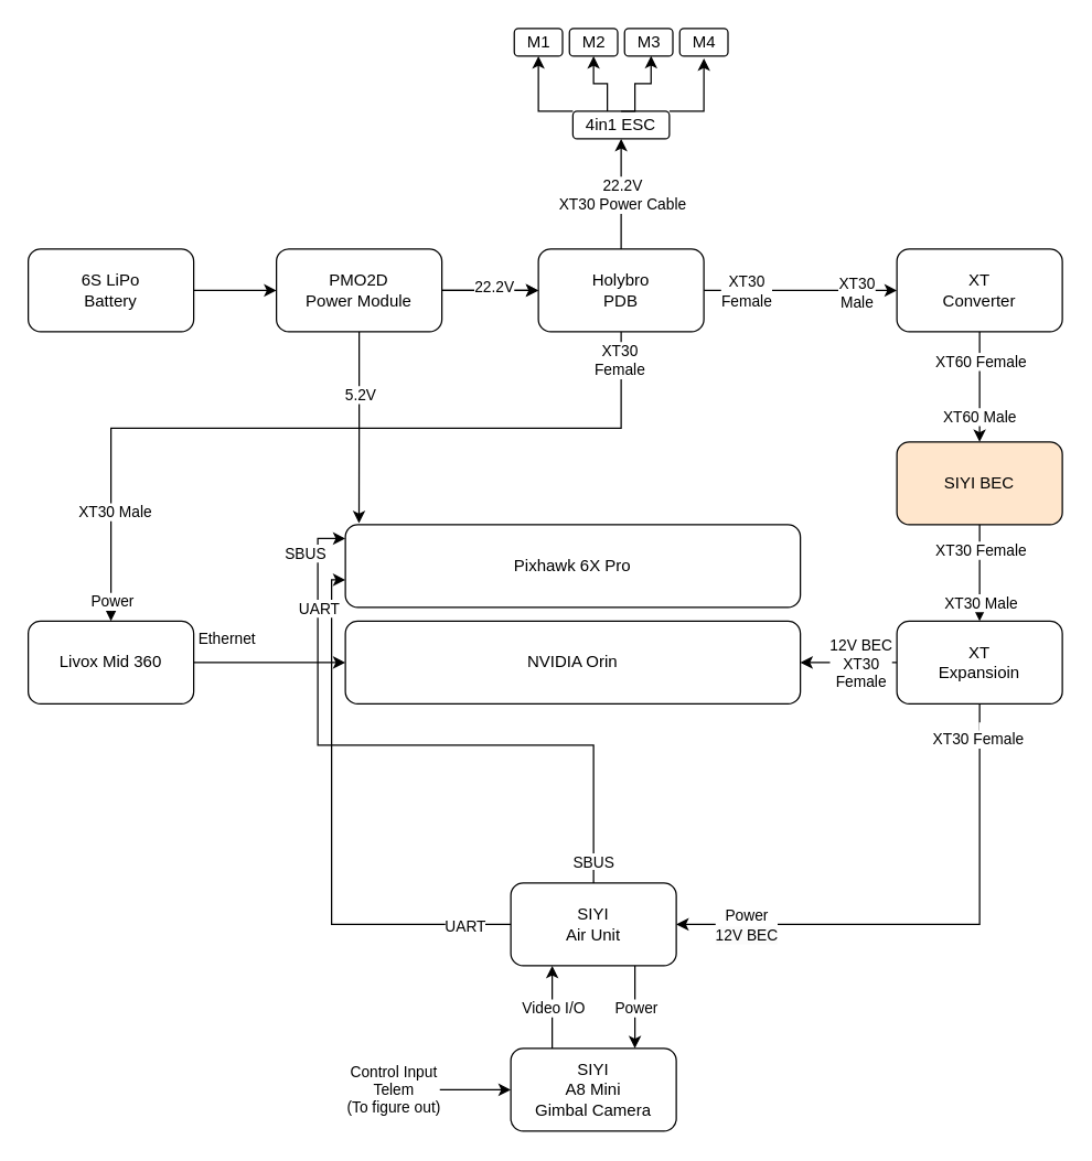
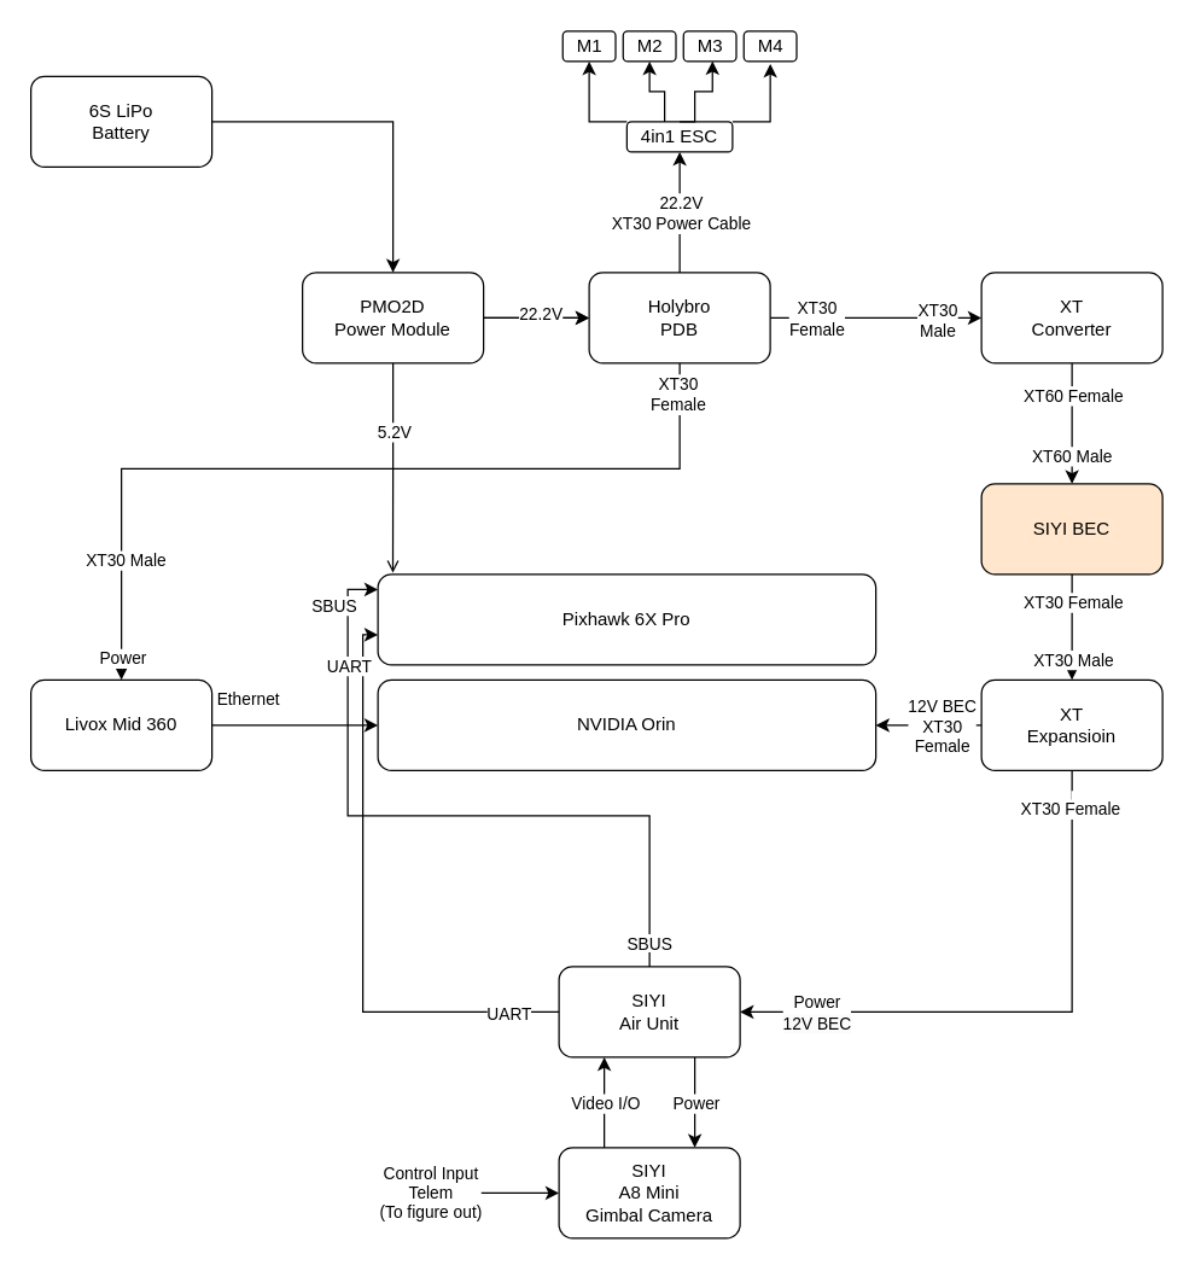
  <mxCell id="0" />
  <mxCell id="1" parent="0" />
  <mxCell id="2" value="Pixhawk 6X Pro" style="rounded=1;whiteSpace=wrap;html=1;" parent="1" vertex="1"><mxGeometry x="250" y="380" width="330" height="60" as="geometry" /></mxCell>
  <mxCell id="3" style="edgeStyle=orthogonalEdgeStyle;rounded=0;orthogonalLoop=1;jettySize=auto;html=1;entryX=0;entryY=0.5;entryDx=0;entryDy=0;" parent="1" source="5" target="60" edge="1"><mxGeometry relative="1" as="geometry"><mxPoint x="249.64" y="532.36" as="targetPoint" /></mxGeometry></mxCell>
  <mxCell id="4" value="Ethernet" style="edgeLabel;html=1;align=center;verticalAlign=middle;resizable=0;points=[];" parent="3" vertex="1" connectable="0"><mxGeometry x="-0.108" y="1" relative="1" as="geometry"><mxPoint x="-26" y="-17" as="offset" /></mxGeometry></mxCell>
  <mxCell id="5" value="Livox Mid 360" style="rounded=1;whiteSpace=wrap;html=1;" parent="1" vertex="1"><mxGeometry x="20" y="450" width="120" height="60" as="geometry" /></mxCell>
  <mxCell id="6" style="edgeStyle=orthogonalEdgeStyle;rounded=0;orthogonalLoop=1;jettySize=auto;html=1;entryX=0.25;entryY=1;entryDx=0;entryDy=0;exitX=0.25;exitY=0;exitDx=0;exitDy=0;" parent="1" source="9" target="12" edge="1"><mxGeometry relative="1" as="geometry" /></mxCell>
  <mxCell id="7" value="Video I/O" style="edgeLabel;html=1;align=center;verticalAlign=middle;resizable=0;points=[];" parent="6" vertex="1" connectable="0"><mxGeometry x="0.24" relative="1" as="geometry"><mxPoint y="7" as="offset" /></mxGeometry></mxCell>
  <mxCell id="8" style="edgeStyle=orthogonalEdgeStyle;rounded=0;orthogonalLoop=1;jettySize=auto;html=1;strokeColor=none;" parent="1" source="9" edge="1"><mxGeometry relative="1" as="geometry"><mxPoint x="410" y="770" as="targetPoint" /></mxGeometry></mxCell>
  <mxCell id="9" value="&lt;div&gt;SIYI&lt;/div&gt;&lt;div&gt;A8 Mini&lt;/div&gt;&lt;div&gt;Gimbal Camera&lt;/div&gt;" style="rounded=1;whiteSpace=wrap;html=1;" parent="1" vertex="1"><mxGeometry x="370" y="760" width="120" height="60" as="geometry" /></mxCell>
  <mxCell id="10" style="edgeStyle=orthogonalEdgeStyle;rounded=0;orthogonalLoop=1;jettySize=auto;html=1;entryX=0;entryY=0.167;entryDx=0;entryDy=0;exitX=0.5;exitY=0;exitDx=0;exitDy=0;entryPerimeter=0;" parent="1" source="12" target="2" edge="1"><mxGeometry relative="1" as="geometry"><mxPoint x="560" y="580" as="targetPoint" /><mxPoint x="560" y="630" as="sourcePoint" /></mxGeometry></mxCell>
  <mxCell id="11" value="&lt;div&gt;SBUS&lt;/div&gt;" style="edgeLabel;html=1;align=center;verticalAlign=middle;resizable=0;points=[];" parent="10" vertex="1" connectable="0"><mxGeometry x="-0.025" y="2" relative="1" as="geometry"><mxPoint x="-81" y="-142" as="offset" /></mxGeometry></mxCell>
  <mxCell id="12" value="&lt;div&gt;SIYI&lt;/div&gt;&lt;div&gt;Air Unit&lt;/div&gt;" style="rounded=1;whiteSpace=wrap;html=1;" parent="1" vertex="1"><mxGeometry x="370" y="640" width="120" height="60" as="geometry" /></mxCell>
  <mxCell id="13" value="" style="endArrow=classic;html=1;rounded=0;entryX=0;entryY=0.5;entryDx=0;entryDy=0;" parent="1" target="9" edge="1"><mxGeometry width="50" height="50" relative="1" as="geometry"><mxPoint x="310" y="790" as="sourcePoint" /><mxPoint x="410" y="740" as="targetPoint" /></mxGeometry></mxCell>
  <mxCell id="14" value="Control Input&lt;div&gt;Telem&lt;/div&gt;&lt;div&gt;(To figure out)&lt;/div&gt;" style="edgeLabel;html=1;align=center;verticalAlign=middle;resizable=0;points=[];" parent="13" vertex="1" connectable="0"><mxGeometry x="-0.56" y="1" relative="1" as="geometry"><mxPoint x="-39" as="offset" /></mxGeometry></mxCell>
  <mxCell id="15" value="" style="endArrow=classic;html=1;rounded=0;entryX=0.75;entryY=0;entryDx=0;entryDy=0;exitX=0.75;exitY=1;exitDx=0;exitDy=0;" parent="1" source="12" target="9" edge="1"><mxGeometry width="50" height="50" relative="1" as="geometry"><mxPoint x="290" y="670" as="sourcePoint" /><mxPoint x="360" y="630" as="targetPoint" /><Array as="points" /></mxGeometry></mxCell>
  <mxCell id="16" value="Power" style="edgeLabel;html=1;align=center;verticalAlign=middle;resizable=0;points=[];" parent="15" vertex="1" connectable="0"><mxGeometry x="-0.41" relative="1" as="geometry"><mxPoint y="12" as="offset" /></mxGeometry></mxCell>
  <mxCell id="17" value="" style="endArrow=classic;html=1;rounded=0;entryX=0;entryY=0.667;entryDx=0;entryDy=0;exitX=0;exitY=0.5;exitDx=0;exitDy=0;edgeStyle=orthogonalEdgeStyle;entryPerimeter=0;" parent="1" source="12" target="2" edge="1"><mxGeometry width="50" height="50" relative="1" as="geometry"><mxPoint x="410" y="620" as="sourcePoint" /><mxPoint x="310" y="580" as="targetPoint" /></mxGeometry></mxCell>
  <mxCell id="18" value="&lt;div&gt;UART&lt;/div&gt;" style="edgeLabel;html=1;align=center;verticalAlign=middle;resizable=0;points=[];" parent="17" vertex="1" connectable="0"><mxGeometry x="0.009" y="-1" relative="1" as="geometry"><mxPoint x="-11" y="-163" as="offset" /></mxGeometry></mxCell>
  <mxCell id="19" value="UART" style="edgeLabel;html=1;align=center;verticalAlign=middle;resizable=0;points=[];" parent="17" vertex="1" connectable="0"><mxGeometry x="-0.825" y="1" relative="1" as="geometry"><mxPoint as="offset" /></mxGeometry></mxCell>
  <mxCell id="20" value="&lt;span style=&quot;font-size: 11px; background-color: rgb(255, 255, 255);&quot;&gt;SBUS&lt;/span&gt;" style="text;html=1;align=center;verticalAlign=middle;resizable=0;points=[];autosize=1;strokeColor=none;fillColor=none;" parent="1" vertex="1"><mxGeometry x="405" y="610" width="50" height="30" as="geometry" /></mxCell>
  <mxCell id="21" style="edgeStyle=orthogonalEdgeStyle;rounded=0;orthogonalLoop=1;jettySize=auto;html=1;" parent="1" source="22" target="26" edge="1"><mxGeometry relative="1" as="geometry" /></mxCell>
- <mxCell id="22" value="6S LiPo&lt;div&gt;Battery&lt;/div&gt;" style="rounded=1;whiteSpace=wrap;html=1;" parent="1" vertex="1"><mxGeometry x="20" y="180" width="120" height="60" as="geometry" /></mxCell>
+ <mxCell id="22" value="6S LiPo&lt;div&gt;Battery&lt;/div&gt;" style="rounded=1;whiteSpace=wrap;html=1;" parent="1" vertex="1"><mxGeometry x="20" y="50" width="120" height="60" as="geometry" /></mxCell>
  <mxCell id="23" value="" style="edgeStyle=orthogonalEdgeStyle;rounded=0;orthogonalLoop=1;jettySize=auto;html=1;" parent="1" source="26" target="36" edge="1"><mxGeometry relative="1" as="geometry" /></mxCell>
  <mxCell id="24" value="" style="edgeStyle=orthogonalEdgeStyle;rounded=0;orthogonalLoop=1;jettySize=auto;html=1;" parent="1" source="26" target="36" edge="1"><mxGeometry relative="1" as="geometry" /></mxCell>
  <mxCell id="25" value="22.2V" style="edgeLabel;html=1;align=center;verticalAlign=middle;resizable=0;points=[];" parent="24" vertex="1" connectable="0"><mxGeometry x="0.061" y="3" relative="1" as="geometry"><mxPoint as="offset" /></mxGeometry></mxCell>
  <mxCell id="26" value="PMO2D&lt;div&gt;Power Module&lt;/div&gt;" style="rounded=1;whiteSpace=wrap;html=1;" parent="1" vertex="1"><mxGeometry x="200" y="180" width="120" height="60" as="geometry" /></mxCell>
  <mxCell id="27" style="edgeStyle=orthogonalEdgeStyle;rounded=0;orthogonalLoop=1;jettySize=auto;html=1;entryX=0.5;entryY=1;entryDx=0;entryDy=0;" parent="1" source="36" target="39" edge="1"><mxGeometry relative="1" as="geometry" /></mxCell>
  <mxCell id="28" value="22.2V&lt;div&gt;XT30 Power Cable&lt;/div&gt;" style="edgeLabel;html=1;align=center;verticalAlign=middle;resizable=0;points=[];" parent="27" vertex="1" connectable="0"><mxGeometry x="0.392" y="1" relative="1" as="geometry"><mxPoint x="1" y="16" as="offset" /></mxGeometry></mxCell>
  <mxCell id="29" style="edgeStyle=orthogonalEdgeStyle;rounded=0;orthogonalLoop=1;jettySize=auto;html=1;entryX=0.5;entryY=0;entryDx=0;entryDy=0;" parent="1" target="5" edge="1"><mxGeometry relative="1" as="geometry"><mxPoint x="450" y="240" as="sourcePoint" /><Array as="points"><mxPoint x="450" y="310" /><mxPoint x="80" y="310" /></Array></mxGeometry></mxCell>
  <mxCell id="30" value="XT30&lt;div&gt;Female&lt;/div&gt;" style="edgeLabel;html=1;align=center;verticalAlign=middle;resizable=0;points=[];" parent="29" vertex="1" connectable="0"><mxGeometry x="-0.962" y="2" relative="1" as="geometry"><mxPoint x="-4" y="9" as="offset" /></mxGeometry></mxCell>
  <mxCell id="31" value="XT30 Male" style="edgeLabel;html=1;align=center;verticalAlign=middle;resizable=0;points=[];" parent="29" vertex="1" connectable="0"><mxGeometry x="0.81" y="2" relative="1" as="geometry"><mxPoint y="-25" as="offset" /></mxGeometry></mxCell>
  <mxCell id="32" value="Power" style="edgeLabel;html=1;align=center;verticalAlign=middle;resizable=0;points=[];" parent="29" vertex="1" connectable="0"><mxGeometry x="0.948" relative="1" as="geometry"><mxPoint as="offset" /></mxGeometry></mxCell>
  <mxCell id="33" style="edgeStyle=orthogonalEdgeStyle;rounded=0;orthogonalLoop=1;jettySize=auto;html=1;entryX=0;entryY=0.5;entryDx=0;entryDy=0;" parent="1" source="36" target="51" edge="1"><mxGeometry relative="1" as="geometry"><mxPoint x="730" y="460" as="targetPoint" /></mxGeometry></mxCell>
  <mxCell id="34" value="XT30&lt;div&gt;Female&lt;/div&gt;" style="edgeLabel;html=1;align=center;verticalAlign=middle;resizable=0;points=[];" parent="33" vertex="1" connectable="0"><mxGeometry x="-0.885" y="2" relative="1" as="geometry"><mxPoint x="22" y="2" as="offset" /></mxGeometry></mxCell>
  <mxCell id="35" value="XT30&lt;div&gt;Male&lt;/div&gt;" style="edgeLabel;html=1;align=center;verticalAlign=middle;resizable=0;points=[];" parent="33" vertex="1" connectable="0"><mxGeometry x="0.754" y="-1" relative="1" as="geometry"><mxPoint x="-13" as="offset" /></mxGeometry></mxCell>
  <mxCell id="36" value="Holybro&lt;div&gt;PDB&lt;/div&gt;" style="rounded=1;whiteSpace=wrap;html=1;" parent="1" vertex="1"><mxGeometry x="390" y="180" width="120" height="60" as="geometry" /></mxCell>
  <mxCell id="37" style="edgeStyle=orthogonalEdgeStyle;rounded=0;orthogonalLoop=1;jettySize=auto;html=1;entryX=0.5;entryY=1;entryDx=0;entryDy=0;" parent="1" source="39" target="41" edge="1"><mxGeometry relative="1" as="geometry"><Array as="points"><mxPoint x="440" y="60" /><mxPoint x="430" y="60" /></Array></mxGeometry></mxCell>
  <mxCell id="38" style="edgeStyle=orthogonalEdgeStyle;rounded=0;orthogonalLoop=1;jettySize=auto;html=1;entryX=0.5;entryY=1;entryDx=0;entryDy=0;" parent="1" source="39" target="40" edge="1"><mxGeometry relative="1" as="geometry"><Array as="points"><mxPoint x="390" y="80" /></Array></mxGeometry></mxCell>
  <mxCell id="39" value="4in1 ESC" style="rounded=1;whiteSpace=wrap;html=1;" parent="1" vertex="1"><mxGeometry x="415" y="80" width="70" height="20" as="geometry" /></mxCell>
  <mxCell id="40" value="M1" style="rounded=1;whiteSpace=wrap;html=1;" parent="1" vertex="1"><mxGeometry x="372.5" y="20" width="35" height="20" as="geometry" /></mxCell>
  <mxCell id="41" value="M2" style="rounded=1;whiteSpace=wrap;html=1;" parent="1" vertex="1"><mxGeometry x="412.5" y="20" width="35" height="20" as="geometry" /></mxCell>
  <mxCell id="42" value="M3" style="rounded=1;whiteSpace=wrap;html=1;" parent="1" vertex="1"><mxGeometry x="452.5" y="20" width="35" height="20" as="geometry" /></mxCell>
  <mxCell id="43" value="M4" style="rounded=1;whiteSpace=wrap;html=1;" parent="1" vertex="1"><mxGeometry x="492.5" y="20" width="35" height="20" as="geometry" /></mxCell>
  <mxCell id="44" style="edgeStyle=orthogonalEdgeStyle;rounded=0;orthogonalLoop=1;jettySize=auto;html=1;entryX=0.549;entryY=0.993;entryDx=0;entryDy=0;entryPerimeter=0;exitX=0.5;exitY=0;exitDx=0;exitDy=0;" parent="1" source="39" target="42" edge="1"><mxGeometry relative="1" as="geometry"><Array as="points"><mxPoint x="460" y="80" /><mxPoint x="460" y="60" /><mxPoint x="472" y="60" /></Array></mxGeometry></mxCell>
  <mxCell id="45" style="edgeStyle=orthogonalEdgeStyle;rounded=0;orthogonalLoop=1;jettySize=auto;html=1;entryX=0.501;entryY=1.082;entryDx=0;entryDy=0;entryPerimeter=0;" parent="1" source="39" target="43" edge="1"><mxGeometry relative="1" as="geometry"><Array as="points"><mxPoint x="510" y="80" /></Array></mxGeometry></mxCell>
- <mxCell id="46" style="edgeStyle=orthogonalEdgeStyle;rounded=0;orthogonalLoop=1;jettySize=auto;html=1;entryX=0.03;entryY=-0.017;entryDx=0;entryDy=0;entryPerimeter=0;" parent="1" source="26" target="2" edge="1"><mxGeometry relative="1" as="geometry" /></mxCell>
+ <mxCell id="46" style="edgeStyle=orthogonalEdgeStyle;rounded=0;orthogonalLoop=1;jettySize=auto;html=1;entryX=0.03;entryY=-0.017;entryDx=0;entryDy=0;entryPerimeter=0;endArrow=open;" parent="1" source="26" target="2" edge="1"><mxGeometry relative="1" as="geometry" /></mxCell>
  <mxCell id="47" value="5.2V" style="edgeLabel;html=1;align=center;verticalAlign=middle;resizable=0;points=[];" parent="46" vertex="1" connectable="0"><mxGeometry x="-0.354" relative="1" as="geometry"><mxPoint as="offset" /></mxGeometry></mxCell>
  <mxCell id="48" style="edgeStyle=orthogonalEdgeStyle;rounded=0;orthogonalLoop=1;jettySize=auto;html=1;entryX=0.5;entryY=0;entryDx=0;entryDy=0;" parent="1" source="51" target="59" edge="1"><mxGeometry relative="1" as="geometry" /></mxCell>
  <mxCell id="49" value="XT60&amp;nbsp;&lt;span style=&quot;background-color: light-dark(#ffffff, var(--ge-dark-color, #121212)); color: light-dark(rgb(0, 0, 0), rgb(255, 255, 255));&quot;&gt;Female&lt;/span&gt;" style="edgeLabel;html=1;align=center;verticalAlign=middle;resizable=0;points=[];" parent="48" vertex="1" connectable="0"><mxGeometry x="-0.756" y="1" relative="1" as="geometry"><mxPoint x="-1" y="11" as="offset" /></mxGeometry></mxCell>
  <mxCell id="50" value="XT60&amp;nbsp;&lt;span style=&quot;background-color: light-dark(#ffffff, var(--ge-dark-color, #121212)); color: light-dark(rgb(0, 0, 0), rgb(255, 255, 255));&quot;&gt;Male&lt;/span&gt;" style="edgeLabel;html=1;align=center;verticalAlign=middle;resizable=0;points=[];" parent="48" vertex="1" connectable="0"><mxGeometry x="0.523" y="-1" relative="1" as="geometry"><mxPoint as="offset" /></mxGeometry></mxCell>
  <mxCell id="51" value="&lt;div&gt;XT&lt;/div&gt;&lt;div&gt;Converter&lt;/div&gt;" style="rounded=1;whiteSpace=wrap;html=1;" parent="1" vertex="1"><mxGeometry x="650" y="180" width="120" height="60" as="geometry" /></mxCell>
  <mxCell id="52" style="edgeStyle=orthogonalEdgeStyle;rounded=0;orthogonalLoop=1;jettySize=auto;html=1;entryX=1;entryY=0.5;entryDx=0;entryDy=0;exitX=0.5;exitY=1;exitDx=0;exitDy=0;" parent="1" source="63" target="12" edge="1"><mxGeometry relative="1" as="geometry"><mxPoint x="690" y="670" as="sourcePoint" /></mxGeometry></mxCell>
  <mxCell id="53" value="&lt;span style=&quot;color: rgb(0, 0, 0); background-color: rgb(255, 255, 255); float: none; display: inline !important;&quot;&gt;Power&lt;/span&gt;&lt;div style=&quot;color: rgb(0, 0, 0); background-color: rgb(251, 251, 251);&quot;&gt;12V BEC&lt;/div&gt;" style="edgeLabel;html=1;align=center;verticalAlign=middle;resizable=0;points=[];" parent="52" vertex="1" connectable="0"><mxGeometry x="-0.084" relative="1" as="geometry"><mxPoint x="-156" as="offset" /></mxGeometry></mxCell>
  <mxCell id="54" value="&amp;nbsp;" style="edgeLabel;html=1;align=center;verticalAlign=middle;resizable=0;points=[];" parent="52" vertex="1" connectable="0"><mxGeometry x="-0.902" relative="1" as="geometry"><mxPoint as="offset" /></mxGeometry></mxCell>
  <mxCell id="55" value="XT30&amp;nbsp;&lt;span style=&quot;background-color: light-dark(#ffffff, var(--ge-dark-color, #121212)); color: light-dark(rgb(0, 0, 0), rgb(255, 255, 255));&quot;&gt;Female&lt;/span&gt;" style="edgeLabel;html=1;align=center;verticalAlign=middle;resizable=0;points=[];" parent="52" vertex="1" connectable="0"><mxGeometry x="-0.871" y="-2" relative="1" as="geometry"><mxPoint as="offset" /></mxGeometry></mxCell>
  <mxCell id="56" style="edgeStyle=orthogonalEdgeStyle;rounded=0;orthogonalLoop=1;jettySize=auto;html=1;entryX=0.5;entryY=0;entryDx=0;entryDy=0;" parent="1" source="59" target="63" edge="1"><mxGeometry relative="1" as="geometry" /></mxCell>
  <mxCell id="57" value="XT30&amp;nbsp;&lt;span style=&quot;background-color: light-dark(#ffffff, var(--ge-dark-color, #121212)); color: light-dark(rgb(0, 0, 0), rgb(255, 255, 255));&quot;&gt;Female&lt;/span&gt;" style="edgeLabel;html=1;align=center;verticalAlign=middle;resizable=0;points=[];" parent="56" vertex="1" connectable="0"><mxGeometry x="-0.489" relative="1" as="geometry"><mxPoint as="offset" /></mxGeometry></mxCell>
  <mxCell id="58" value="XT30&amp;nbsp;&lt;span style=&quot;background-color: light-dark(#ffffff, var(--ge-dark-color, #121212)); color: light-dark(rgb(0, 0, 0), rgb(255, 255, 255));&quot;&gt;Male&lt;/span&gt;" style="edgeLabel;html=1;align=center;verticalAlign=middle;resizable=0;points=[];" parent="56" vertex="1" connectable="0"><mxGeometry x="0.599" relative="1" as="geometry"><mxPoint as="offset" /></mxGeometry></mxCell>
  <mxCell id="59" value="&lt;div&gt;SIYI BEC&lt;/div&gt;" style="rounded=1;whiteSpace=wrap;html=1;fillColor=#ffe6cc;" parent="1" vertex="1"><mxGeometry x="650" y="320" width="120" height="60" as="geometry" /></mxCell>
  <mxCell id="60" value="NVIDIA Orin" style="rounded=1;whiteSpace=wrap;html=1;" parent="1" vertex="1"><mxGeometry x="250" y="450" width="330" height="60" as="geometry" /></mxCell>
  <mxCell id="61" style="edgeStyle=orthogonalEdgeStyle;rounded=0;orthogonalLoop=1;jettySize=auto;html=1;entryX=1;entryY=0.5;entryDx=0;entryDy=0;" parent="1" source="63" target="60" edge="1"><mxGeometry relative="1" as="geometry" /></mxCell>
  <mxCell id="62" value="&lt;div&gt;12V BEC&lt;/div&gt;XT30&lt;div&gt;Female&lt;/div&gt;" style="edgeLabel;html=1;align=center;verticalAlign=middle;resizable=0;points=[];" parent="61" vertex="1" connectable="0"><mxGeometry x="-0.238" relative="1" as="geometry"><mxPoint as="offset" /></mxGeometry></mxCell>
  <mxCell id="63" value="&lt;div&gt;XT&lt;/div&gt;&lt;div&gt;Expansioin&lt;/div&gt;" style="rounded=1;whiteSpace=wrap;html=1;" parent="1" vertex="1"><mxGeometry x="650" y="450" width="120" height="60" as="geometry" /></mxCell>
